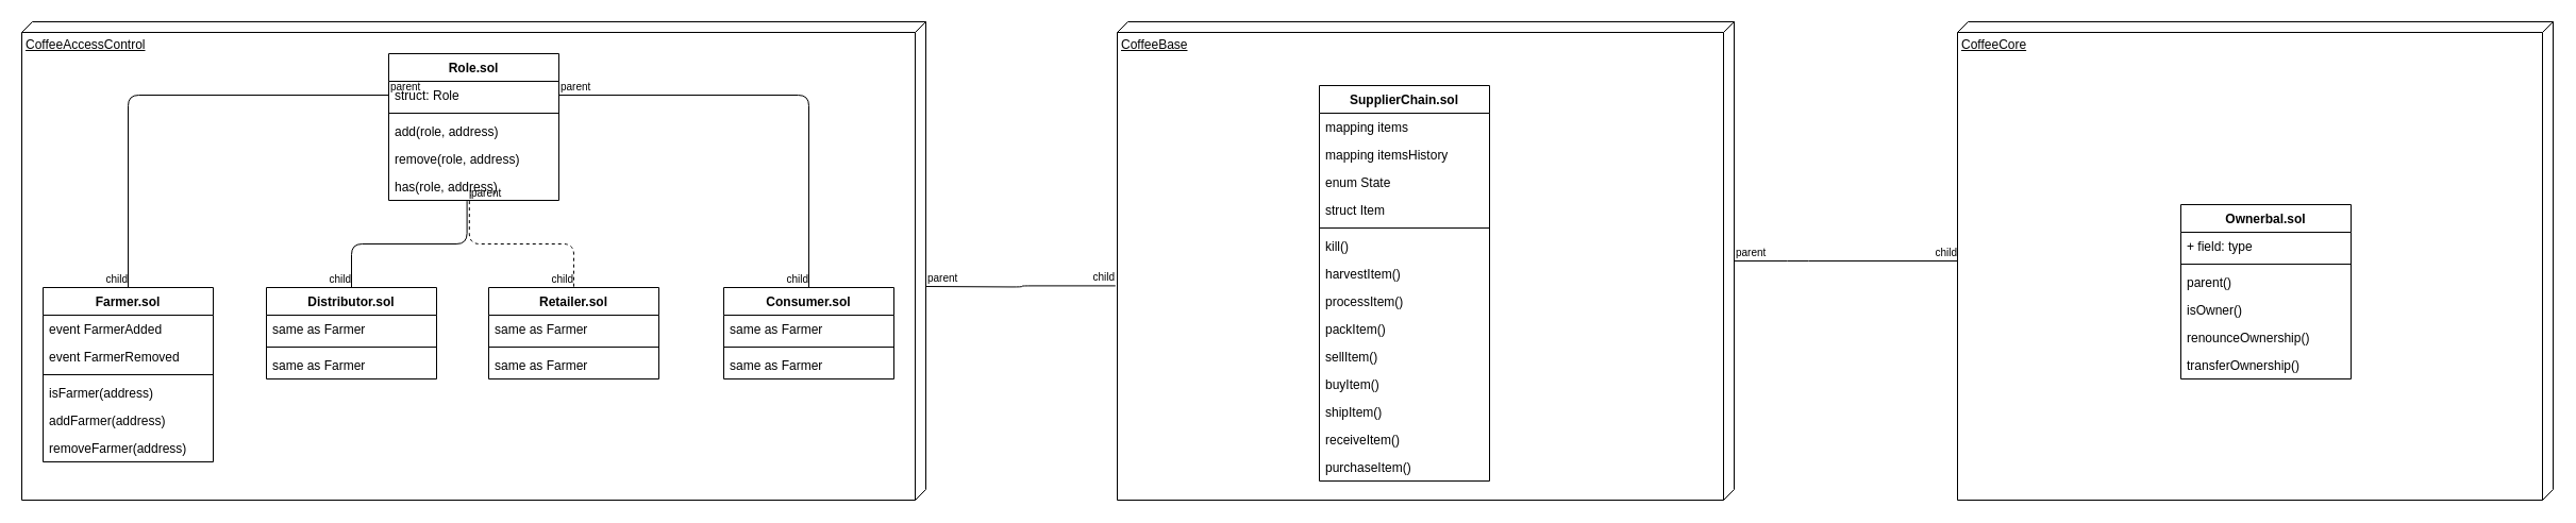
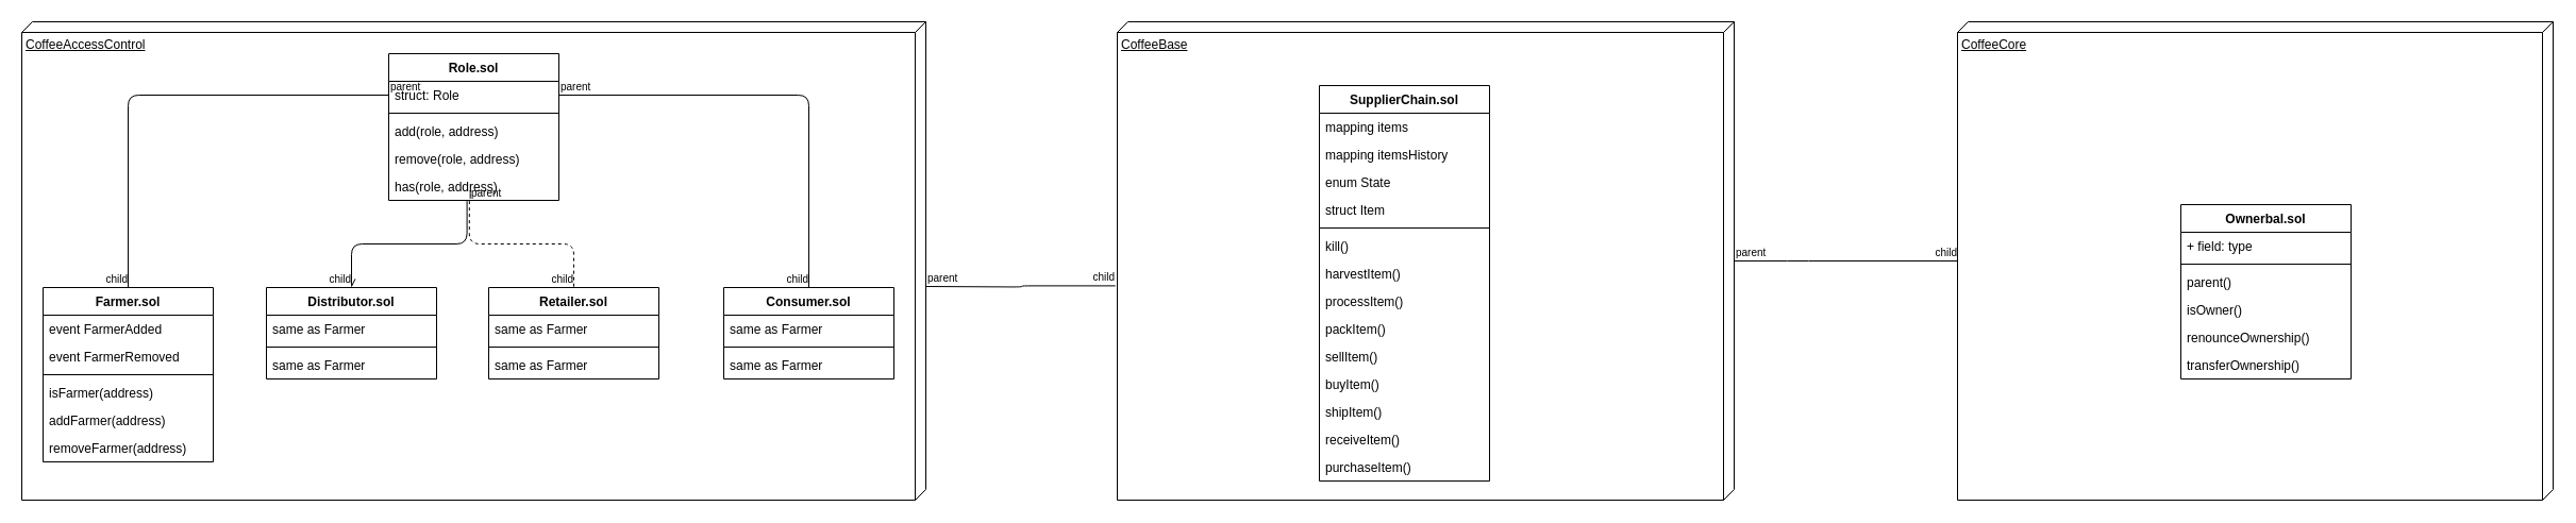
  <mxCell id="0" />
  <mxCell id="1" parent="0" />
  <mxCell id="2" value="CoffeeCore" style="verticalAlign=top;align=left;spacingTop=8;spacingLeft=2;spacingRight=12;shape=cube;size=10;direction=south;fontStyle=4;html=1;" parent="1" vertex="1"><mxGeometry x="1840" y="20" width="560" height="450" as="geometry" /></mxCell>
  <mxCell id="3" value="CoffeeBase" style="verticalAlign=top;align=left;spacingTop=8;spacingLeft=2;spacingRight=12;shape=cube;size=10;direction=south;fontStyle=4;html=1;" parent="1" vertex="1"><mxGeometry x="1050" y="20" width="580" height="450" as="geometry" /></mxCell>
  <mxCell id="4" value="CoffeeAccessControl" style="verticalAlign=top;align=left;spacingTop=8;spacingLeft=2;spacingRight=12;shape=cube;size=10;direction=south;fontStyle=4;html=1;" parent="1" vertex="1"><mxGeometry x="20" y="20" width="850" height="450" as="geometry" /></mxCell>
  <mxCell id="5" value="Farmer.sol" style="swimlane;fontStyle=1;align=center;verticalAlign=top;childLayout=stackLayout;horizontal=1;startSize=26;horizontalStack=0;resizeParent=1;resizeParentMax=0;resizeLast=0;collapsible=1;marginBottom=0;" parent="1" vertex="1"><mxGeometry x="40" y="270" width="160" height="164" as="geometry" /></mxCell>
  <mxCell id="6" value="event FarmerAdded" style="text;strokeColor=none;fillColor=none;align=left;verticalAlign=top;spacingLeft=4;spacingRight=4;overflow=hidden;rotatable=0;points=[[0,0.5],[1,0.5]];portConstraint=eastwest;" parent="5" vertex="1"><mxGeometry y="26" width="160" height="26" as="geometry" /></mxCell>
  <mxCell id="7" value="event FarmerRemoved" style="text;strokeColor=none;fillColor=none;align=left;verticalAlign=top;spacingLeft=4;spacingRight=4;overflow=hidden;rotatable=0;points=[[0,0.5],[1,0.5]];portConstraint=eastwest;" parent="5" vertex="1"><mxGeometry y="52" width="160" height="26" as="geometry" /></mxCell>
  <mxCell id="8" value="" style="line;strokeWidth=1;fillColor=none;align=left;verticalAlign=middle;spacingTop=-1;spacingLeft=3;spacingRight=3;rotatable=0;labelPosition=right;points=[];portConstraint=eastwest;" parent="5" vertex="1"><mxGeometry y="78" width="160" height="8" as="geometry" /></mxCell>
  <mxCell id="9" value="isFarmer(address)" style="text;strokeColor=none;fillColor=none;align=left;verticalAlign=top;spacingLeft=4;spacingRight=4;overflow=hidden;rotatable=0;points=[[0,0.5],[1,0.5]];portConstraint=eastwest;" parent="5" vertex="1"><mxGeometry y="86" width="160" height="26" as="geometry" /></mxCell>
  <mxCell id="10" value="addFarmer(address)" style="text;strokeColor=none;fillColor=none;align=left;verticalAlign=top;spacingLeft=4;spacingRight=4;overflow=hidden;rotatable=0;points=[[0,0.5],[1,0.5]];portConstraint=eastwest;" parent="5" vertex="1"><mxGeometry y="112" width="160" height="26" as="geometry" /></mxCell>
  <mxCell id="11" value="removeFarmer(address)" style="text;strokeColor=none;fillColor=none;align=left;verticalAlign=top;spacingLeft=4;spacingRight=4;overflow=hidden;rotatable=0;points=[[0,0.5],[1,0.5]];portConstraint=eastwest;" parent="5" vertex="1"><mxGeometry y="138" width="160" height="26" as="geometry" /></mxCell>
  <mxCell id="12" value="Distributor.sol" style="swimlane;fontStyle=1;align=center;verticalAlign=top;childLayout=stackLayout;horizontal=1;startSize=26;horizontalStack=0;resizeParent=1;resizeParentMax=0;resizeLast=0;collapsible=1;marginBottom=0;" parent="1" vertex="1"><mxGeometry x="250" y="270" width="160" height="86" as="geometry" /></mxCell>
  <mxCell id="13" value="same as Farmer" style="text;strokeColor=none;fillColor=none;align=left;verticalAlign=top;spacingLeft=4;spacingRight=4;overflow=hidden;rotatable=0;points=[[0,0.5],[1,0.5]];portConstraint=eastwest;" parent="12" vertex="1"><mxGeometry y="26" width="160" height="26" as="geometry" /></mxCell>
  <mxCell id="14" value="" style="line;strokeWidth=1;fillColor=none;align=left;verticalAlign=middle;spacingTop=-1;spacingLeft=3;spacingRight=3;rotatable=0;labelPosition=right;points=[];portConstraint=eastwest;" parent="12" vertex="1"><mxGeometry y="52" width="160" height="8" as="geometry" /></mxCell>
  <mxCell id="15" value="same as Farmer" style="text;strokeColor=none;fillColor=none;align=left;verticalAlign=top;spacingLeft=4;spacingRight=4;overflow=hidden;rotatable=0;points=[[0,0.5],[1,0.5]];portConstraint=eastwest;" parent="12" vertex="1"><mxGeometry y="60" width="160" height="26" as="geometry" /></mxCell>
  <mxCell id="16" value="Retailer.sol" style="swimlane;fontStyle=1;align=center;verticalAlign=top;childLayout=stackLayout;horizontal=1;startSize=26;horizontalStack=0;resizeParent=1;resizeParentMax=0;resizeLast=0;collapsible=1;marginBottom=0;" parent="1" vertex="1"><mxGeometry x="459" y="270" width="160" height="86" as="geometry" /></mxCell>
  <mxCell id="17" value="same as Farmer" style="text;strokeColor=none;fillColor=none;align=left;verticalAlign=top;spacingLeft=4;spacingRight=4;overflow=hidden;rotatable=0;points=[[0,0.5],[1,0.5]];portConstraint=eastwest;" parent="16" vertex="1"><mxGeometry y="26" width="160" height="26" as="geometry" /></mxCell>
  <mxCell id="18" value="" style="line;strokeWidth=1;fillColor=none;align=left;verticalAlign=middle;spacingTop=-1;spacingLeft=3;spacingRight=3;rotatable=0;labelPosition=right;points=[];portConstraint=eastwest;" parent="16" vertex="1"><mxGeometry y="52" width="160" height="8" as="geometry" /></mxCell>
  <mxCell id="19" value="same as Farmer" style="text;strokeColor=none;fillColor=none;align=left;verticalAlign=top;spacingLeft=4;spacingRight=4;overflow=hidden;rotatable=0;points=[[0,0.5],[1,0.5]];portConstraint=eastwest;" parent="16" vertex="1"><mxGeometry y="60" width="160" height="26" as="geometry" /></mxCell>
  <mxCell id="20" value="Consumer.sol" style="swimlane;fontStyle=1;align=center;verticalAlign=top;childLayout=stackLayout;horizontal=1;startSize=26;horizontalStack=0;resizeParent=1;resizeParentMax=0;resizeLast=0;collapsible=1;marginBottom=0;" parent="1" vertex="1"><mxGeometry x="680" y="270" width="160" height="86" as="geometry" /></mxCell>
  <mxCell id="21" value="same as Farmer" style="text;strokeColor=none;fillColor=none;align=left;verticalAlign=top;spacingLeft=4;spacingRight=4;overflow=hidden;rotatable=0;points=[[0,0.5],[1,0.5]];portConstraint=eastwest;" parent="20" vertex="1"><mxGeometry y="26" width="160" height="26" as="geometry" /></mxCell>
  <mxCell id="22" value="" style="line;strokeWidth=1;fillColor=none;align=left;verticalAlign=middle;spacingTop=-1;spacingLeft=3;spacingRight=3;rotatable=0;labelPosition=right;points=[];portConstraint=eastwest;" parent="20" vertex="1"><mxGeometry y="52" width="160" height="8" as="geometry" /></mxCell>
  <mxCell id="23" value="same as Farmer" style="text;strokeColor=none;fillColor=none;align=left;verticalAlign=top;spacingLeft=4;spacingRight=4;overflow=hidden;rotatable=0;points=[[0,0.5],[1,0.5]];portConstraint=eastwest;" parent="20" vertex="1"><mxGeometry y="60" width="160" height="26" as="geometry" /></mxCell>
  <mxCell id="24" value="" style="endArrow=none;html=1;edgeStyle=orthogonalEdgeStyle;entryX=0.552;entryY=1.003;entryDx=0;entryDy=0;entryPerimeter=0;" parent="1" target="3" edge="1"><mxGeometry relative="1" as="geometry"><mxPoint x="870" y="269" as="sourcePoint" /><mxPoint x="1030" y="269" as="targetPoint" /></mxGeometry></mxCell>
  <mxCell id="25" value="parent" style="resizable=0;html=1;align=left;verticalAlign=bottom;labelBackgroundColor=#ffffff;fontSize=10;" parent="24" connectable="0" vertex="1"><mxGeometry x="-1" relative="1" as="geometry" /></mxCell>
  <mxCell id="26" value="child" style="resizable=0;html=1;align=right;verticalAlign=bottom;labelBackgroundColor=#ffffff;fontSize=10;" parent="24" connectable="0" vertex="1"><mxGeometry x="1" relative="1" as="geometry" /></mxCell>
  <mxCell id="27" value="" style="endArrow=none;html=1;edgeStyle=orthogonalEdgeStyle;" parent="1" source="3" edge="1" target="2"><mxGeometry relative="1" as="geometry"><mxPoint x="1190" y="350" as="sourcePoint" /><mxPoint x="910" y="640" as="targetPoint" /><Array as="points"><mxPoint x="1690" y="245" /><mxPoint x="1690" y="245" /></Array></mxGeometry></mxCell>
  <mxCell id="28" value="parent" style="resizable=0;html=1;align=left;verticalAlign=bottom;labelBackgroundColor=#ffffff;fontSize=10;" parent="27" connectable="0" vertex="1"><mxGeometry x="-1" relative="1" as="geometry" /></mxCell>
  <mxCell id="29" value="child" style="resizable=0;html=1;align=right;verticalAlign=bottom;labelBackgroundColor=#ffffff;fontSize=10;" parent="27" connectable="0" vertex="1"><mxGeometry x="1" relative="1" as="geometry" /></mxCell>
  <mxCell id="30" value="" style="endArrow=none;html=1;edgeStyle=orthogonalEdgeStyle;exitX=0;exitY=0.5;exitDx=0;exitDy=0;entryX=0.5;entryY=0;entryDx=0;entryDy=0;" parent="1" source="43" target="5" edge="1"><mxGeometry relative="1" as="geometry"><mxPoint x="450" y="290" as="sourcePoint" /><mxPoint x="610" y="290" as="targetPoint" /></mxGeometry></mxCell>
  <mxCell id="31" value="parent" style="resizable=0;html=1;align=left;verticalAlign=bottom;labelBackgroundColor=#ffffff;fontSize=10;" parent="30" connectable="0" vertex="1"><mxGeometry x="-1" relative="1" as="geometry" /></mxCell>
  <mxCell id="32" value="child" style="resizable=0;html=1;align=right;verticalAlign=bottom;labelBackgroundColor=#ffffff;fontSize=10;" parent="30" connectable="0" vertex="1"><mxGeometry x="1" relative="1" as="geometry" /></mxCell>
  <mxCell id="33" value="" style="endArrow=none;html=1;edgeStyle=orthogonalEdgeStyle;exitX=1;exitY=0.5;exitDx=0;exitDy=0;entryX=0.5;entryY=0;entryDx=0;entryDy=0;" parent="1" source="43" target="20" edge="1"><mxGeometry relative="1" as="geometry"><mxPoint x="500" y="360" as="sourcePoint" /><mxPoint x="660" y="360" as="targetPoint" /></mxGeometry></mxCell>
  <mxCell id="34" value="parent" style="resizable=0;html=1;align=left;verticalAlign=bottom;labelBackgroundColor=#ffffff;fontSize=10;" parent="33" connectable="0" vertex="1"><mxGeometry x="-1" relative="1" as="geometry" /></mxCell>
  <mxCell id="35" value="child" style="resizable=0;html=1;align=right;verticalAlign=bottom;labelBackgroundColor=#ffffff;fontSize=10;" parent="33" connectable="0" vertex="1"><mxGeometry x="1" relative="1" as="geometry" /></mxCell>
- <mxCell id="36" value="" style="endArrow=none;html=1;edgeStyle=orthogonalEdgeStyle;exitX=0.46;exitY=1.023;exitDx=0;exitDy=0;exitPerimeter=0;entryX=0.5;entryY=0;entryDx=0;entryDy=0;" parent="1" source="47" target="12" edge="1"><mxGeometry relative="1" as="geometry"><mxPoint x="500" y="360" as="sourcePoint" /><mxPoint x="660" y="360" as="targetPoint" /></mxGeometry></mxCell>
+ <mxCell id="36" value="" style="endArrow=open;html=1;edgeStyle=orthogonalEdgeStyle;exitX=0.46;exitY=1.023;exitDx=0;exitDy=0;exitPerimeter=0;entryX=0.5;entryY=0;entryDx=0;entryDy=0;" parent="1" source="47" target="12" edge="1"><mxGeometry relative="1" as="geometry"><mxPoint x="500" y="360" as="sourcePoint" /><mxPoint x="660" y="360" as="targetPoint" /></mxGeometry></mxCell>
  <mxCell id="37" value="parent" style="resizable=0;html=1;align=left;verticalAlign=bottom;labelBackgroundColor=#ffffff;fontSize=10;" parent="36" connectable="0" vertex="1"><mxGeometry x="-1" relative="1" as="geometry" /></mxCell>
  <mxCell id="38" value="child" style="resizable=0;html=1;align=right;verticalAlign=bottom;labelBackgroundColor=#ffffff;fontSize=10;" parent="36" connectable="0" vertex="1"><mxGeometry x="1" relative="1" as="geometry" /></mxCell>
  <mxCell id="39" value="" style="endArrow=none;html=1;edgeStyle=orthogonalEdgeStyle;exitX=0.474;exitY=1.023;exitDx=0;exitDy=0;exitPerimeter=0;dashed=1;" parent="1" source="47" target="16" edge="1"><mxGeometry relative="1" as="geometry"><mxPoint x="500" y="360" as="sourcePoint" /><mxPoint x="660" y="360" as="targetPoint" /></mxGeometry></mxCell>
  <mxCell id="40" value="parent" style="resizable=0;html=1;align=left;verticalAlign=bottom;labelBackgroundColor=#ffffff;fontSize=10;" parent="39" connectable="0" vertex="1"><mxGeometry x="-1" relative="1" as="geometry" /></mxCell>
  <mxCell id="41" value="child" style="resizable=0;html=1;align=right;verticalAlign=bottom;labelBackgroundColor=#ffffff;fontSize=10;" parent="39" connectable="0" vertex="1"><mxGeometry x="1" relative="1" as="geometry" /></mxCell>
  <mxCell id="42" value="Role.sol" style="swimlane;fontStyle=1;align=center;verticalAlign=top;childLayout=stackLayout;horizontal=1;startSize=26;horizontalStack=0;resizeParent=1;resizeParentMax=0;resizeLast=0;collapsible=1;marginBottom=0;" parent="1" vertex="1"><mxGeometry x="365" y="50" width="160" height="138" as="geometry" /></mxCell>
  <mxCell id="43" value="struct: Role" style="text;strokeColor=none;fillColor=none;align=left;verticalAlign=top;spacingLeft=4;spacingRight=4;overflow=hidden;rotatable=0;points=[[0,0.5],[1,0.5]];portConstraint=eastwest;" parent="42" vertex="1"><mxGeometry y="26" width="160" height="26" as="geometry" /></mxCell>
  <mxCell id="44" value="" style="line;strokeWidth=1;fillColor=none;align=left;verticalAlign=middle;spacingTop=-1;spacingLeft=3;spacingRight=3;rotatable=0;labelPosition=right;points=[];portConstraint=eastwest;" parent="42" vertex="1"><mxGeometry y="52" width="160" height="8" as="geometry" /></mxCell>
  <mxCell id="45" value="add(role, address)" style="text;strokeColor=none;fillColor=none;align=left;verticalAlign=top;spacingLeft=4;spacingRight=4;overflow=hidden;rotatable=0;points=[[0,0.5],[1,0.5]];portConstraint=eastwest;" parent="42" vertex="1"><mxGeometry y="60" width="160" height="26" as="geometry" /></mxCell>
  <mxCell id="46" value="remove(role, address)" style="text;strokeColor=none;fillColor=none;align=left;verticalAlign=top;spacingLeft=4;spacingRight=4;overflow=hidden;rotatable=0;points=[[0,0.5],[1,0.5]];portConstraint=eastwest;" parent="42" vertex="1"><mxGeometry y="86" width="160" height="26" as="geometry" /></mxCell>
  <mxCell id="47" value="has(role, address)" style="text;strokeColor=none;fillColor=none;align=left;verticalAlign=top;spacingLeft=4;spacingRight=4;overflow=hidden;rotatable=0;points=[[0,0.5],[1,0.5]];portConstraint=eastwest;" parent="42" vertex="1"><mxGeometry y="112" width="160" height="26" as="geometry" /></mxCell>
  <mxCell id="48" value="SupplierChain.sol" style="swimlane;fontStyle=1;align=center;verticalAlign=top;childLayout=stackLayout;horizontal=1;startSize=26;horizontalStack=0;resizeParent=1;resizeParentMax=0;resizeLast=0;collapsible=1;marginBottom=0;" parent="1" vertex="1"><mxGeometry x="1240" y="80" width="160" height="372" as="geometry" /></mxCell>
  <mxCell id="49" value="mapping items" style="text;strokeColor=none;fillColor=none;align=left;verticalAlign=top;spacingLeft=4;spacingRight=4;overflow=hidden;rotatable=0;points=[[0,0.5],[1,0.5]];portConstraint=eastwest;" parent="48" vertex="1"><mxGeometry y="26" width="160" height="26" as="geometry" /></mxCell>
  <mxCell id="50" value="mapping itemsHistory" style="text;strokeColor=none;fillColor=none;align=left;verticalAlign=top;spacingLeft=4;spacingRight=4;overflow=hidden;rotatable=0;points=[[0,0.5],[1,0.5]];portConstraint=eastwest;" parent="48" vertex="1"><mxGeometry y="52" width="160" height="26" as="geometry" /></mxCell>
  <mxCell id="51" value="enum State" style="text;strokeColor=none;fillColor=none;align=left;verticalAlign=top;spacingLeft=4;spacingRight=4;overflow=hidden;rotatable=0;points=[[0,0.5],[1,0.5]];portConstraint=eastwest;" parent="48" vertex="1"><mxGeometry y="78" width="160" height="26" as="geometry" /></mxCell>
  <mxCell id="52" value="struct Item" style="text;strokeColor=none;fillColor=none;align=left;verticalAlign=top;spacingLeft=4;spacingRight=4;overflow=hidden;rotatable=0;points=[[0,0.5],[1,0.5]];portConstraint=eastwest;" parent="48" vertex="1"><mxGeometry y="104" width="160" height="26" as="geometry" /></mxCell>
  <mxCell id="53" value="" style="line;strokeWidth=1;fillColor=none;align=left;verticalAlign=middle;spacingTop=-1;spacingLeft=3;spacingRight=3;rotatable=0;labelPosition=right;points=[];portConstraint=eastwest;" parent="48" vertex="1"><mxGeometry y="130" width="160" height="8" as="geometry" /></mxCell>
  <mxCell id="54" value="kill()" style="text;strokeColor=none;fillColor=none;align=left;verticalAlign=top;spacingLeft=4;spacingRight=4;overflow=hidden;rotatable=0;points=[[0,0.5],[1,0.5]];portConstraint=eastwest;" parent="48" vertex="1"><mxGeometry y="138" width="160" height="26" as="geometry" /></mxCell>
  <mxCell id="55" value="harvestItem()" style="text;strokeColor=none;fillColor=none;align=left;verticalAlign=top;spacingLeft=4;spacingRight=4;overflow=hidden;rotatable=0;points=[[0,0.5],[1,0.5]];portConstraint=eastwest;" parent="48" vertex="1"><mxGeometry y="164" width="160" height="26" as="geometry" /></mxCell>
  <mxCell id="56" value="processItem()" style="text;strokeColor=none;fillColor=none;align=left;verticalAlign=top;spacingLeft=4;spacingRight=4;overflow=hidden;rotatable=0;points=[[0,0.5],[1,0.5]];portConstraint=eastwest;" parent="48" vertex="1"><mxGeometry y="190" width="160" height="26" as="geometry" /></mxCell>
  <mxCell id="57" value="packItem()" style="text;strokeColor=none;fillColor=none;align=left;verticalAlign=top;spacingLeft=4;spacingRight=4;overflow=hidden;rotatable=0;points=[[0,0.5],[1,0.5]];portConstraint=eastwest;" parent="48" vertex="1"><mxGeometry y="216" width="160" height="26" as="geometry" /></mxCell>
  <mxCell id="58" value="sellItem()" style="text;strokeColor=none;fillColor=none;align=left;verticalAlign=top;spacingLeft=4;spacingRight=4;overflow=hidden;rotatable=0;points=[[0,0.5],[1,0.5]];portConstraint=eastwest;" parent="48" vertex="1"><mxGeometry y="242" width="160" height="26" as="geometry" /></mxCell>
  <mxCell id="59" value="buyItem()" style="text;strokeColor=none;fillColor=none;align=left;verticalAlign=top;spacingLeft=4;spacingRight=4;overflow=hidden;rotatable=0;points=[[0,0.5],[1,0.5]];portConstraint=eastwest;" parent="48" vertex="1"><mxGeometry y="268" width="160" height="26" as="geometry" /></mxCell>
  <mxCell id="60" value="shipItem()" style="text;strokeColor=none;fillColor=none;align=left;verticalAlign=top;spacingLeft=4;spacingRight=4;overflow=hidden;rotatable=0;points=[[0,0.5],[1,0.5]];portConstraint=eastwest;" parent="48" vertex="1"><mxGeometry y="294" width="160" height="26" as="geometry" /></mxCell>
  <mxCell id="61" value="receiveItem()" style="text;strokeColor=none;fillColor=none;align=left;verticalAlign=top;spacingLeft=4;spacingRight=4;overflow=hidden;rotatable=0;points=[[0,0.5],[1,0.5]];portConstraint=eastwest;" parent="48" vertex="1"><mxGeometry y="320" width="160" height="26" as="geometry" /></mxCell>
  <mxCell id="62" value="purchaseItem()" style="text;strokeColor=none;fillColor=none;align=left;verticalAlign=top;spacingLeft=4;spacingRight=4;overflow=hidden;rotatable=0;points=[[0,0.5],[1,0.5]];portConstraint=eastwest;" parent="48" vertex="1"><mxGeometry y="346" width="160" height="26" as="geometry" /></mxCell>
  <mxCell id="63" value="Ownerbal.sol" style="swimlane;fontStyle=1;align=center;verticalAlign=top;childLayout=stackLayout;horizontal=1;startSize=26;horizontalStack=0;resizeParent=1;resizeParentMax=0;resizeLast=0;collapsible=1;marginBottom=0;" parent="1" vertex="1"><mxGeometry x="2050" y="192" width="160" height="164" as="geometry" /></mxCell>
  <mxCell id="64" value="+ field: type" style="text;strokeColor=none;fillColor=none;align=left;verticalAlign=top;spacingLeft=4;spacingRight=4;overflow=hidden;rotatable=0;points=[[0,0.5],[1,0.5]];portConstraint=eastwest;" parent="63" vertex="1"><mxGeometry y="26" width="160" height="26" as="geometry" /></mxCell>
  <mxCell id="65" value="" style="line;strokeWidth=1;fillColor=none;align=left;verticalAlign=middle;spacingTop=-1;spacingLeft=3;spacingRight=3;rotatable=0;labelPosition=right;points=[];portConstraint=eastwest;" parent="63" vertex="1"><mxGeometry y="52" width="160" height="8" as="geometry" /></mxCell>
  <mxCell id="66" value="parent()" style="text;strokeColor=none;fillColor=none;align=left;verticalAlign=top;spacingLeft=4;spacingRight=4;overflow=hidden;rotatable=0;points=[[0,0.5],[1,0.5]];portConstraint=eastwest;" parent="63" vertex="1"><mxGeometry y="60" width="160" height="26" as="geometry" /></mxCell>
  <mxCell id="67" value="isOwner()" style="text;strokeColor=none;fillColor=none;align=left;verticalAlign=top;spacingLeft=4;spacingRight=4;overflow=hidden;rotatable=0;points=[[0,0.5],[1,0.5]];portConstraint=eastwest;" parent="63" vertex="1"><mxGeometry y="86" width="160" height="26" as="geometry" /></mxCell>
  <mxCell id="68" value="renounceOwnership()" style="text;strokeColor=none;fillColor=none;align=left;verticalAlign=top;spacingLeft=4;spacingRight=4;overflow=hidden;rotatable=0;points=[[0,0.5],[1,0.5]];portConstraint=eastwest;" parent="63" vertex="1"><mxGeometry y="112" width="160" height="26" as="geometry" /></mxCell>
  <mxCell id="69" value="transferOwnership()" style="text;strokeColor=none;fillColor=none;align=left;verticalAlign=top;spacingLeft=4;spacingRight=4;overflow=hidden;rotatable=0;points=[[0,0.5],[1,0.5]];portConstraint=eastwest;" parent="63" vertex="1"><mxGeometry y="138" width="160" height="26" as="geometry" /></mxCell>
